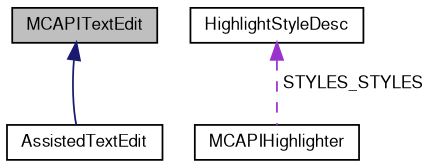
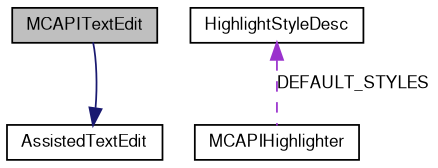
  digraph {
    node [color=black fontname=FreeSans fontsize=10 shape=record]
    edge [dir=back fontname=FreeSans fontsize=10 labelfontname=FreeSans labelfontsize=10]
    n1 [fillcolor=grey75 fontcolor=black height=0.2 label=MCAPITextEdit style=filled width=0.4]
    n2 [height=0.2 label=AssistedTextEdit width=0.4]
    n3 [height=0.2 label=MCAPIHighlighter width=0.4]
    n4 [height=0.2 label=HighlightStyleDesc width=0.4]
-   n1 -> n2 [color=midnightblue style=solid]
-   n4 -> n3 [color=darkorchid3 label=STYLES_STYLES style=dashed]
+   n2 -> n1 [color=midnightblue style=solid]
+   n4 -> n3 [color=darkorchid3 label=DEFAULT_STYLES style=dashed]
  }
